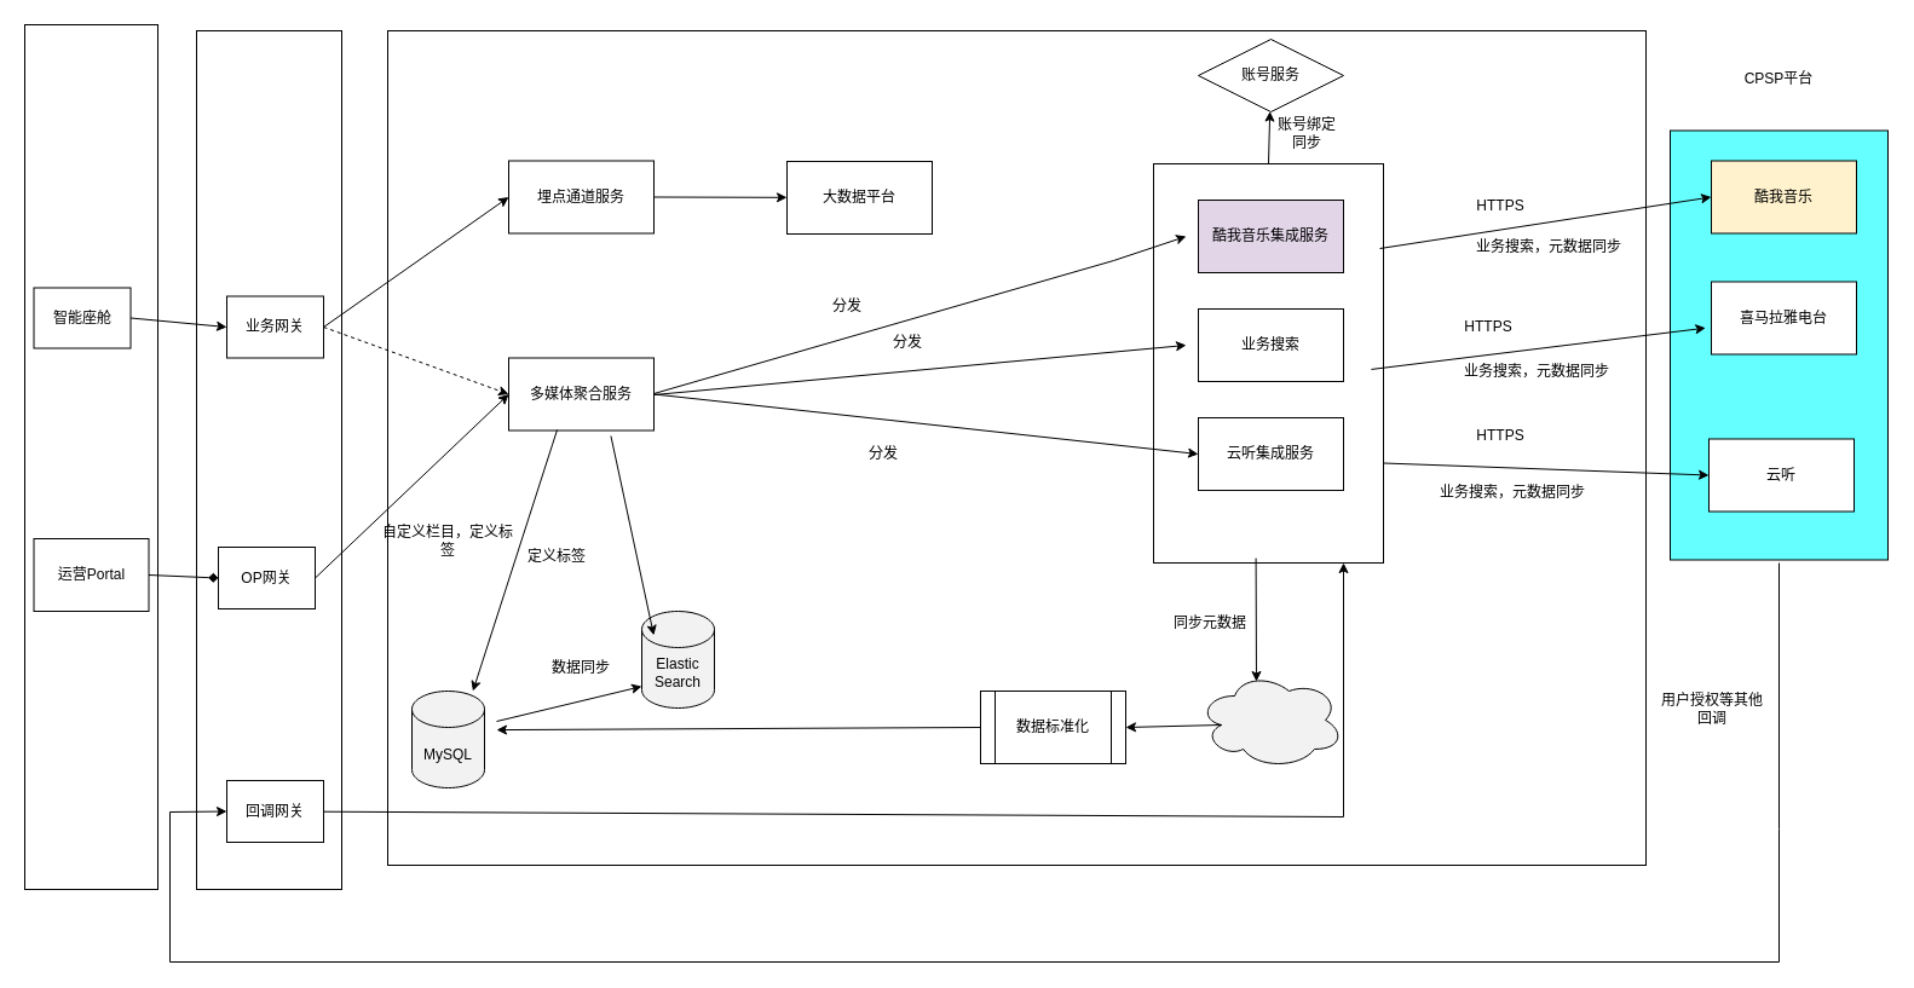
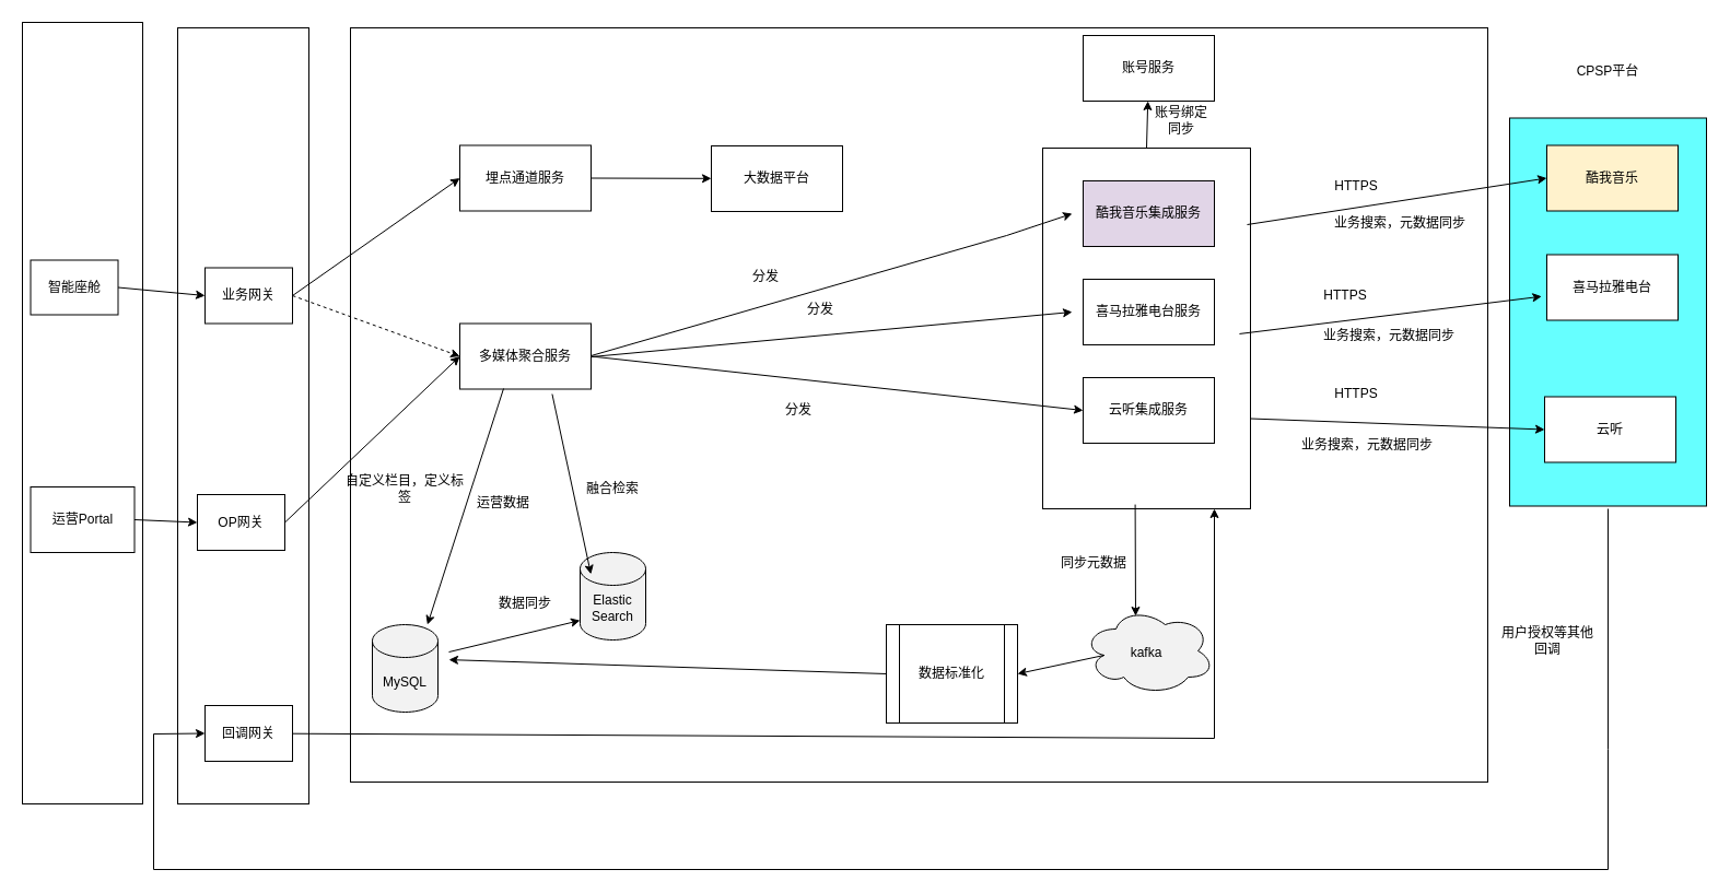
  <mxCell id="0" />
  <mxCell id="1" parent="0" />
  <mxCell id="2" value="" style="shape=cylinder3;whiteSpace=wrap;html=1;boundedLbl=1;backgroundOutline=1;size=15;fillColor=#F2F2F2;" vertex="1" parent="1"><mxGeometry x="530" y="505" width="60" height="80" as="geometry" /></mxCell>
  <mxCell id="3" value="" style="rounded=0;whiteSpace=wrap;html=1;" vertex="1" parent="1"><mxGeometry x="320" y="25" width="1040" height="690" as="geometry" /></mxCell>
  <mxCell id="4" value="" style="shape=cylinder3;whiteSpace=wrap;html=1;boundedLbl=1;backgroundOutline=1;size=15;fillColor=#F2F2F2;" vertex="1" parent="1"><mxGeometry x="530" y="505" width="60" height="80" as="geometry" /></mxCell>
  <mxCell id="5" value="" style="rounded=0;whiteSpace=wrap;html=1;" parent="1" vertex="1"><mxGeometry x="162" y="25" width="120" height="710" as="geometry" /></mxCell>
  <mxCell id="6" value="" style="ellipse;shape=cloud;whiteSpace=wrap;html=1;fillColor=#F2F2F2;" parent="1" vertex="1"><mxGeometry x="990" y="555" width="120" height="80" as="geometry" /></mxCell>
  <mxCell id="7" value="" style="rounded=0;whiteSpace=wrap;html=1;fillColor=#66FFFF;" parent="1" vertex="1"><mxGeometry x="1380" y="107.5" width="180" height="355" as="geometry" /></mxCell>
  <mxCell id="8" value="" style="rounded=0;whiteSpace=wrap;html=1;" parent="1" vertex="1"><mxGeometry x="953" y="135" width="190" height="330" as="geometry" /></mxCell>
  <mxCell id="9" value="酷我音乐" style="rounded=0;whiteSpace=wrap;html=1;fillColor=#fff2cc;" parent="1" vertex="1"><mxGeometry x="1414" y="132.5" width="120" height="60" as="geometry" /></mxCell>
  <mxCell id="10" value="喜马拉雅电台" style="rounded=0;whiteSpace=wrap;html=1;" parent="1" vertex="1"><mxGeometry x="1414" y="232.5" width="120" height="60" as="geometry" /></mxCell>
  <mxCell id="11" value="云听" style="rounded=0;whiteSpace=wrap;html=1;" parent="1" vertex="1"><mxGeometry x="1412" y="362.5" width="120" height="60" as="geometry" /></mxCell>
  <mxCell id="12" value="酷我音乐集成服务" style="rounded=0;whiteSpace=wrap;html=1;fillColor=#e1d5e7;" parent="1" vertex="1"><mxGeometry x="990" y="165" width="120" height="60" as="geometry" /></mxCell>
- <mxCell id="13" value="业务搜索" style="rounded=0;whiteSpace=wrap;html=1;" parent="1" vertex="1"><mxGeometry x="990" y="255" width="120" height="60" as="geometry" /></mxCell>
+ <mxCell id="13" value="喜马拉雅电台服务" style="rounded=0;whiteSpace=wrap;html=1;" parent="1" vertex="1"><mxGeometry x="990" y="255" width="120" height="60" as="geometry" /></mxCell>
  <mxCell id="14" value="云听集成服务" style="rounded=0;whiteSpace=wrap;html=1;" parent="1" vertex="1"><mxGeometry x="990" y="345" width="120" height="60" as="geometry" /></mxCell>
  <mxCell id="15" value="账号绑定同步" style="text;html=1;strokeColor=none;fillColor=none;align=center;verticalAlign=middle;whiteSpace=wrap;rounded=0;" parent="1" vertex="1"><mxGeometry x="1050" y="95" width="60" height="30" as="geometry" /></mxCell>
  <mxCell id="16" value="多媒体聚合服务" style="rounded=0;whiteSpace=wrap;html=1;" parent="1" vertex="1"><mxGeometry x="420" y="295.5" width="120" height="60" as="geometry" /></mxCell>
  <mxCell id="17" value="" style="endArrow=classic;html=1;rounded=0;" parent="1" edge="1"><mxGeometry width="50" height="50" relative="1" as="geometry"><mxPoint x="540" y="325" as="sourcePoint" /><mxPoint x="980" y="195" as="targetPoint" /><Array as="points"><mxPoint x="920" y="215" /></Array></mxGeometry></mxCell>
  <mxCell id="18" value="" style="endArrow=classic;html=1;rounded=0;" parent="1" edge="1"><mxGeometry width="50" height="50" relative="1" as="geometry"><mxPoint x="540" y="326" as="sourcePoint" /><mxPoint x="980" y="285" as="targetPoint" /></mxGeometry></mxCell>
  <mxCell id="19" value="自定义栏目，定义标签" style="text;html=1;strokeColor=none;fillColor=none;align=center;verticalAlign=middle;whiteSpace=wrap;rounded=0;" parent="1" vertex="1"><mxGeometry x="310" y="442" width="120" height="10" as="geometry" /></mxCell>
- <mxCell id="20" value="数据标准化" style="shape=process;whiteSpace=wrap;html=1;backgroundOutline=1;" parent="1" vertex="1"><mxGeometry x="810" y="571" width="120" height="60" as="geometry" /></mxCell>
+ <mxCell id="20" value="数据标准化" style="shape=process;whiteSpace=wrap;html=1;backgroundOutline=1;" parent="1" vertex="1"><mxGeometry x="810" y="571" width="120" height="90" as="geometry" /></mxCell>
  <mxCell id="21" value="HTTPS" style="text;html=1;strokeColor=none;fillColor=none;align=center;verticalAlign=middle;whiteSpace=wrap;rounded=0;" parent="1" vertex="1"><mxGeometry x="1210" y="155" width="60" height="30" as="geometry" /></mxCell>
  <mxCell id="22" value="HTTPS" style="text;html=1;strokeColor=none;fillColor=none;align=center;verticalAlign=middle;whiteSpace=wrap;rounded=0;" parent="1" vertex="1"><mxGeometry x="1200" y="255" width="60" height="30" as="geometry" /></mxCell>
  <mxCell id="23" value="HTTPS" style="text;html=1;strokeColor=none;fillColor=none;align=center;verticalAlign=middle;whiteSpace=wrap;rounded=0;" parent="1" vertex="1"><mxGeometry x="1210" y="345" width="60" height="30" as="geometry" /></mxCell>
+ <mxCell id="24" value="kafka" style="text;html=1;strokeColor=none;fillColor=none;align=center;verticalAlign=middle;whiteSpace=wrap;rounded=0;" parent="1" vertex="1"><mxGeometry x="1018" y="581.5" width="60" height="30" as="geometry" /></mxCell>
  <mxCell id="25" value="" style="endArrow=classic;html=1;rounded=0;entryX=0.245;entryY=0.704;entryDx=0;entryDy=0;entryPerimeter=0;" parent="1" edge="1"><mxGeometry width="50" height="50" relative="1" as="geometry"><mxPoint x="504.44" y="360" as="sourcePoint" /><mxPoint x="539.9" y="524.84" as="targetPoint" /></mxGeometry></mxCell>
  <mxCell id="26" value="" style="endArrow=classic;html=1;rounded=0;" parent="1" edge="1"><mxGeometry width="50" height="50" relative="1" as="geometry"><mxPoint x="410" y="596.026" as="sourcePoint" /><mxPoint x="530" y="567.128" as="targetPoint" /></mxGeometry></mxCell>
  <mxCell id="27" value="数据同步" style="text;html=1;strokeColor=none;fillColor=none;align=center;verticalAlign=middle;whiteSpace=wrap;rounded=0;" parent="1" vertex="1"><mxGeometry x="450" y="536.5" width="60" height="30" as="geometry" /></mxCell>
  <mxCell id="28" value="" style="endArrow=classic;html=1;rounded=0;entryX=0;entryY=0.5;entryDx=0;entryDy=0;" parent="1" target="9" edge="1"><mxGeometry width="50" height="50" relative="1" as="geometry"><mxPoint x="1140" y="205" as="sourcePoint" /><mxPoint x="1190" y="155" as="targetPoint" /></mxGeometry></mxCell>
  <mxCell id="29" value="" style="endArrow=classic;html=1;rounded=0;entryX=-0.039;entryY=0.637;entryDx=0;entryDy=0;exitX=0.947;exitY=0.515;exitDx=0;exitDy=0;exitPerimeter=0;entryPerimeter=0;" parent="1" source="8" target="10" edge="1"><mxGeometry width="50" height="50" relative="1" as="geometry"><mxPoint x="1150" y="215" as="sourcePoint" /><mxPoint x="1360" y="175" as="targetPoint" /></mxGeometry></mxCell>
  <mxCell id="30" value="" style="endArrow=classic;html=1;rounded=0;entryX=0;entryY=0.5;entryDx=0;entryDy=0;exitX=1;exitY=0.75;exitDx=0;exitDy=0;" parent="1" source="8" target="11" edge="1"><mxGeometry width="50" height="50" relative="1" as="geometry"><mxPoint x="1139.93" y="314.95" as="sourcePoint" /><mxPoint x="1355.32" y="283.22" as="targetPoint" /></mxGeometry></mxCell>
  <mxCell id="31" value="" style="endArrow=classic;html=1;rounded=0;entryX=0;entryY=0.5;entryDx=0;entryDy=0;" parent="1" edge="1" target="51"><mxGeometry width="50" height="50" relative="1" as="geometry"><mxPoint x="1470" y="465" as="sourcePoint" /><mxPoint x="1325.1" y="671.97" as="targetPoint" /><Array as="points"><mxPoint x="1470" y="685" /><mxPoint x="1470" y="795" /><mxPoint x="140" y="795" /><mxPoint x="140" y="671" /></Array></mxGeometry></mxCell>
- <mxCell id="32" value="账号服务" style="rhombus;whiteSpace=wrap;html=1;" parent="1" vertex="1"><mxGeometry x="990" y="32" width="120" height="60" as="geometry" /></mxCell>
+ <mxCell id="32" value="账号服务" style="rounded=0;whiteSpace=wrap;html=1;" parent="1" vertex="1"><mxGeometry x="990" y="32" width="120" height="60" as="geometry" /></mxCell>
  <mxCell id="33" value="" style="endArrow=classic;html=1;rounded=0;exitX=0.5;exitY=0;exitDx=0;exitDy=0;" parent="1" source="8" target="32" edge="1"><mxGeometry width="50" height="50" relative="1" as="geometry"><mxPoint x="980" y="145" as="sourcePoint" /><mxPoint x="1030" y="95" as="targetPoint" /></mxGeometry></mxCell>
  <mxCell id="34" value="" style="endArrow=classic;html=1;rounded=0;" parent="1" edge="1" source="51"><mxGeometry width="50" height="50" relative="1" as="geometry"><mxPoint x="1216.8" y="673.18" as="sourcePoint" /><mxPoint x="1110" y="465" as="targetPoint" /><Array as="points"><mxPoint x="1110" y="675" /></Array></mxGeometry></mxCell>
  <mxCell id="35" value="用户授权等其他回调" style="text;html=1;strokeColor=none;fillColor=none;align=center;verticalAlign=middle;whiteSpace=wrap;rounded=0;" parent="1" vertex="1"><mxGeometry x="1370" y="571" width="90" height="30" as="geometry" /></mxCell>
  <mxCell id="36" value="CPSP平台" style="text;html=1;strokeColor=none;fillColor=none;align=center;verticalAlign=middle;whiteSpace=wrap;rounded=0;" parent="1" vertex="1"><mxGeometry x="1440" y="50" width="60" height="30" as="geometry" /></mxCell>
+ <mxCell id="37" value="融合检索" style="text;html=1;strokeColor=none;fillColor=none;align=center;verticalAlign=middle;whiteSpace=wrap;rounded=0;" parent="1" vertex="1"><mxGeometry x="530" y="432" width="60" height="30" as="geometry" /></mxCell>
  <mxCell id="38" value="同步元数据" style="text;html=1;strokeColor=none;fillColor=none;align=center;verticalAlign=middle;whiteSpace=wrap;rounded=0;" parent="1" vertex="1"><mxGeometry x="950" y="505" width="100" height="20" as="geometry" /></mxCell>
  <mxCell id="39" value="" style="endArrow=classic;html=1;rounded=0;exitX=0.16;exitY=0.55;exitDx=0;exitDy=0;exitPerimeter=0;entryX=1;entryY=0.5;entryDx=0;entryDy=0;" parent="1" source="6" edge="1" target="20"><mxGeometry width="50" height="50" relative="1" as="geometry"><mxPoint x="1000" y="645" as="sourcePoint" /><mxPoint x="930" y="605" as="targetPoint" /></mxGeometry></mxCell>
  <mxCell id="40" value="业务搜索，元数据同步" style="text;html=1;strokeColor=none;fillColor=none;align=center;verticalAlign=middle;whiteSpace=wrap;rounded=0;" parent="1" vertex="1"><mxGeometry x="1210" y="202" width="140" height="3" as="geometry" /></mxCell>
  <mxCell id="41" value="业务搜索，元数据同步" style="text;html=1;strokeColor=none;fillColor=none;align=center;verticalAlign=middle;whiteSpace=wrap;rounded=0;" parent="1" vertex="1"><mxGeometry x="1200" y="305" width="140" height="3" as="geometry" /></mxCell>
  <mxCell id="42" value="业务搜索，元数据同步" style="text;html=1;strokeColor=none;fillColor=none;align=center;verticalAlign=middle;whiteSpace=wrap;rounded=0;" parent="1" vertex="1"><mxGeometry x="1180" y="405" width="140" height="3" as="geometry" /></mxCell>
  <mxCell id="43" value="埋点通道服务" style="rounded=0;whiteSpace=wrap;html=1;fillColor=#FFFFFF;" parent="1" vertex="1"><mxGeometry x="420" y="132.5" width="120" height="60" as="geometry" /></mxCell>
- <mxCell id="44" value="定义标签" style="text;html=1;strokeColor=none;fillColor=none;align=center;verticalAlign=middle;whiteSpace=wrap;rounded=0;" parent="1" vertex="1"><mxGeometry x="430" y="445" width="60" height="30" as="geometry" /></mxCell>
+ <mxCell id="44" value="运营数据" style="text;html=1;strokeColor=none;fillColor=none;align=center;verticalAlign=middle;whiteSpace=wrap;rounded=0;" parent="1" vertex="1"><mxGeometry x="430" y="445" width="60" height="30" as="geometry" /></mxCell>
  <mxCell id="45" value="" style="rounded=0;whiteSpace=wrap;html=1;" parent="1" vertex="1"><mxGeometry x="20" y="20" width="110" height="715" as="geometry" /></mxCell>
  <mxCell id="46" value="智能座舱" style="rounded=0;whiteSpace=wrap;html=1;" parent="1" vertex="1"><mxGeometry x="27.5" y="237.5" width="80" height="50" as="geometry" /></mxCell>
  <mxCell id="47" value="运营Portal" style="rounded=0;whiteSpace=wrap;html=1;" parent="1" vertex="1"><mxGeometry x="27.5" y="445" width="95" height="60" as="geometry" /></mxCell>
  <mxCell id="48" value="OP网关" style="rounded=0;whiteSpace=wrap;html=1;" parent="1" vertex="1"><mxGeometry x="180" y="452" width="80" height="51" as="geometry" /></mxCell>
  <mxCell id="49" value="业务网关" style="rounded=0;whiteSpace=wrap;html=1;" parent="1" vertex="1"><mxGeometry x="187" y="244.5" width="80" height="51" as="geometry" /></mxCell>
  <mxCell id="50" value="" style="endArrow=classic;html=1;rounded=0;entryX=0;entryY=0.5;entryDx=0;entryDy=0;exitX=1;exitY=0.5;exitDx=0;exitDy=0;" parent="1" source="46" target="49" edge="1"><mxGeometry width="50" height="50" relative="1" as="geometry"><mxPoint x="120" y="315" as="sourcePoint" /><mxPoint x="170" y="265" as="targetPoint" /></mxGeometry></mxCell>
  <mxCell id="51" value="回调网关" style="rounded=0;whiteSpace=wrap;html=1;" parent="1" vertex="1"><mxGeometry x="187" y="645" width="80" height="51" as="geometry" /></mxCell>
- <mxCell id="52" value="" style="endArrow=diamond;html=1;rounded=0;exitX=1;exitY=0.5;exitDx=0;exitDy=0;entryX=0;entryY=0.5;entryDx=0;entryDy=0;" parent="1" source="47" target="48" edge="1"><mxGeometry width="50" height="50" relative="1" as="geometry"><mxPoint x="130" y="515" as="sourcePoint" /><mxPoint x="180" y="465" as="targetPoint" /></mxGeometry></mxCell>
+ <mxCell id="52" value="" style="endArrow=classic;html=1;rounded=0;exitX=1;exitY=0.5;exitDx=0;exitDy=0;entryX=0;entryY=0.5;entryDx=0;entryDy=0;" parent="1" source="47" target="48" edge="1"><mxGeometry width="50" height="50" relative="1" as="geometry"><mxPoint x="130" y="515" as="sourcePoint" /><mxPoint x="180" y="465" as="targetPoint" /></mxGeometry></mxCell>
  <mxCell id="53" value="Elastic Search" style="text;html=1;strokeColor=none;fillColor=none;align=center;verticalAlign=middle;whiteSpace=wrap;rounded=0;" parent="1" vertex="1"><mxGeometry x="530" y="541" width="60" height="30" as="geometry" /></mxCell>
  <mxCell id="54" value="" style="endArrow=classic;html=1;rounded=0;" parent="1" edge="1"><mxGeometry width="50" height="50" relative="1" as="geometry"><mxPoint x="460" y="355" as="sourcePoint" /><mxPoint x="390.393" y="571" as="targetPoint" /></mxGeometry></mxCell>
  <mxCell id="55" value="" style="endArrow=classic;html=1;rounded=0;exitX=1;exitY=0.5;exitDx=0;exitDy=0;entryX=0;entryY=0.5;entryDx=0;entryDy=0;" parent="1" source="48" target="16" edge="1"><mxGeometry width="50" height="50" relative="1" as="geometry"><mxPoint x="280" y="495" as="sourcePoint" /><mxPoint x="330" y="445" as="targetPoint" /></mxGeometry></mxCell>
  <mxCell id="56" value="" style="endArrow=classic;html=1;rounded=0;exitX=1;exitY=0.5;exitDx=0;exitDy=0;entryX=0;entryY=0.5;entryDx=0;entryDy=0;" parent="1" source="16" target="14" edge="1"><mxGeometry width="50" height="50" relative="1" as="geometry"><mxPoint x="610" y="395" as="sourcePoint" /><mxPoint x="660" y="345" as="targetPoint" /></mxGeometry></mxCell>
  <mxCell id="57" value="" style="endArrow=classic;html=1;rounded=0;entryX=0;entryY=0.5;entryDx=0;entryDy=0;exitX=1;exitY=0.5;exitDx=0;exitDy=0;" parent="1" source="49" target="43" edge="1"><mxGeometry width="50" height="50" relative="1" as="geometry"><mxPoint x="270" y="305" as="sourcePoint" /><mxPoint x="320" y="255" as="targetPoint" /></mxGeometry></mxCell>
  <mxCell id="58" value="大数据平台" style="rounded=0;whiteSpace=wrap;html=1;" parent="1" vertex="1"><mxGeometry x="650" y="133" width="120" height="60" as="geometry" /></mxCell>
  <mxCell id="59" value="" style="endArrow=classic;html=1;rounded=0;exitX=1;exitY=0.5;exitDx=0;exitDy=0;" parent="1" source="43" target="58" edge="1"><mxGeometry width="50" height="50" relative="1" as="geometry"><mxPoint x="540" y="205" as="sourcePoint" /><mxPoint x="590" y="155" as="targetPoint" /></mxGeometry></mxCell>
  <mxCell id="60" value="" style="endArrow=classic;html=1;rounded=0;entryX=0;entryY=0.5;entryDx=0;entryDy=0;exitX=1;exitY=0.5;exitDx=0;exitDy=0;dashed=1;" parent="1" source="49" target="16" edge="1"><mxGeometry width="50" height="50" relative="1" as="geometry"><mxPoint x="277" y="280" as="sourcePoint" /><mxPoint x="430" y="172.5" as="targetPoint" /></mxGeometry></mxCell>
  <mxCell id="61" value="分发" style="text;html=1;strokeColor=none;fillColor=none;align=center;verticalAlign=middle;whiteSpace=wrap;rounded=0;" parent="1" vertex="1"><mxGeometry x="670" y="238" width="60" height="30" as="geometry" /></mxCell>
  <mxCell id="62" value="分发" style="text;html=1;strokeColor=none;fillColor=none;align=center;verticalAlign=middle;whiteSpace=wrap;rounded=0;" parent="1" vertex="1"><mxGeometry x="720" y="268" width="60" height="30" as="geometry" /></mxCell>
  <mxCell id="63" value="分发" style="text;html=1;strokeColor=none;fillColor=none;align=center;verticalAlign=middle;whiteSpace=wrap;rounded=0;" parent="1" vertex="1"><mxGeometry x="700" y="360" width="60" height="30" as="geometry" /></mxCell>
  <mxCell id="64" value="" style="endArrow=classic;html=1;rounded=0;exitX=0.69;exitY=0.632;exitDx=0;exitDy=0;exitPerimeter=0;entryX=0.4;entryY=0.1;entryDx=0;entryDy=0;entryPerimeter=0;" edge="1" parent="1" source="3" target="6"><mxGeometry width="50" height="50" relative="1" as="geometry"><mxPoint x="1050" y="535" as="sourcePoint" /><mxPoint x="1100" y="485" as="targetPoint" /></mxGeometry></mxCell>
  <mxCell id="65" value="" style="endArrow=classic;html=1;rounded=0;exitX=0;exitY=0.5;exitDx=0;exitDy=0;" edge="1" parent="1" source="20"><mxGeometry width="50" height="50" relative="1" as="geometry"><mxPoint x="760" y="655" as="sourcePoint" /><mxPoint x="410" y="603.093" as="targetPoint" /></mxGeometry></mxCell>
  <mxCell id="66" value="MySQL" style="shape=cylinder3;whiteSpace=wrap;html=1;boundedLbl=1;backgroundOutline=1;size=15;fillColor=#F2F2F2;" vertex="1" parent="1"><mxGeometry x="340" y="571" width="60" height="80" as="geometry" /></mxCell>
